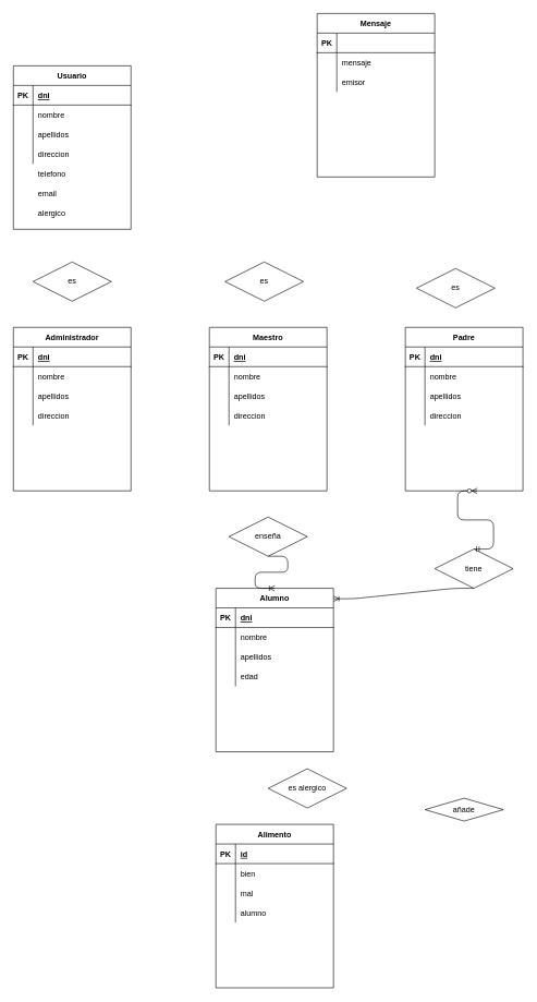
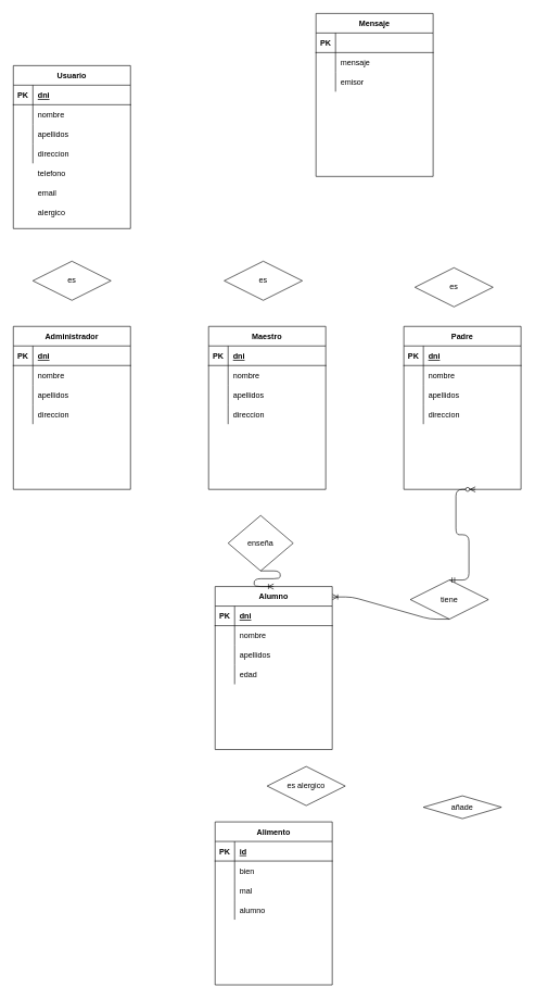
  <mxCell id="0" />
  <mxCell id="1" parent="0" />
  <mxCell id="2" value="Usuario" style="shape=table;startSize=30;container=1;collapsible=1;childLayout=tableLayout;fixedRows=1;rowLines=0;fontStyle=1;align=center;resizeLast=1;" vertex="1" parent="1"><mxGeometry x="20" y="100" width="180" height="250" as="geometry" /></mxCell>
  <mxCell id="3" value="" style="shape=partialRectangle;collapsible=0;dropTarget=0;pointerEvents=0;fillColor=none;top=0;left=0;bottom=1;right=0;points=[[0,0.5],[1,0.5]];portConstraint=eastwest;" vertex="1" parent="2"><mxGeometry y="30" width="180" height="30" as="geometry" /></mxCell>
  <mxCell id="4" value="PK" style="shape=partialRectangle;connectable=0;fillColor=none;top=0;left=0;bottom=0;right=0;fontStyle=1;overflow=hidden;" vertex="1" parent="3"><mxGeometry width="30" height="30" as="geometry" /></mxCell>
  <mxCell id="5" value="dni" style="shape=partialRectangle;connectable=0;fillColor=none;top=0;left=0;bottom=0;right=0;align=left;spacingLeft=6;fontStyle=5;overflow=hidden;" vertex="1" parent="3"><mxGeometry x="30" width="150" height="30" as="geometry" /></mxCell>
  <mxCell id="6" value="" style="shape=partialRectangle;collapsible=0;dropTarget=0;pointerEvents=0;fillColor=none;top=0;left=0;bottom=0;right=0;points=[[0,0.5],[1,0.5]];portConstraint=eastwest;" vertex="1" parent="2"><mxGeometry y="60" width="180" height="30" as="geometry" /></mxCell>
  <mxCell id="7" value="" style="shape=partialRectangle;connectable=0;fillColor=none;top=0;left=0;bottom=0;right=0;editable=1;overflow=hidden;" vertex="1" parent="6"><mxGeometry width="30" height="30" as="geometry" /></mxCell>
  <mxCell id="8" value="nombre" style="shape=partialRectangle;connectable=0;fillColor=none;top=0;left=0;bottom=0;right=0;align=left;spacingLeft=6;overflow=hidden;" vertex="1" parent="6"><mxGeometry x="30" width="150" height="30" as="geometry" /></mxCell>
  <mxCell id="9" value="" style="shape=partialRectangle;collapsible=0;dropTarget=0;pointerEvents=0;fillColor=none;top=0;left=0;bottom=0;right=0;points=[[0,0.5],[1,0.5]];portConstraint=eastwest;" vertex="1" parent="2"><mxGeometry y="90" width="180" height="30" as="geometry" /></mxCell>
  <mxCell id="10" value="" style="shape=partialRectangle;connectable=0;fillColor=none;top=0;left=0;bottom=0;right=0;editable=1;overflow=hidden;" vertex="1" parent="9"><mxGeometry width="30" height="30" as="geometry" /></mxCell>
  <mxCell id="11" value="apellidos" style="shape=partialRectangle;connectable=0;fillColor=none;top=0;left=0;bottom=0;right=0;align=left;spacingLeft=6;overflow=hidden;" vertex="1" parent="9"><mxGeometry x="30" width="150" height="30" as="geometry" /></mxCell>
  <mxCell id="12" value="" style="shape=partialRectangle;collapsible=0;dropTarget=0;pointerEvents=0;fillColor=none;top=0;left=0;bottom=0;right=0;points=[[0,0.5],[1,0.5]];portConstraint=eastwest;" vertex="1" parent="2"><mxGeometry y="120" width="180" height="30" as="geometry" /></mxCell>
  <mxCell id="13" value="" style="shape=partialRectangle;connectable=0;fillColor=none;top=0;left=0;bottom=0;right=0;editable=1;overflow=hidden;" vertex="1" parent="12"><mxGeometry width="30" height="30" as="geometry" /></mxCell>
  <mxCell id="14" value="direccion" style="shape=partialRectangle;connectable=0;fillColor=none;top=0;left=0;bottom=0;right=0;align=left;spacingLeft=6;overflow=hidden;" vertex="1" parent="12"><mxGeometry x="30" width="150" height="30" as="geometry" /></mxCell>
  <mxCell id="15" value="telefono" style="shape=partialRectangle;connectable=0;fillColor=none;top=0;left=0;bottom=0;right=0;align=left;spacingLeft=6;overflow=hidden;" vertex="1" parent="1"><mxGeometry x="50" y="250" width="150" height="30" as="geometry" /></mxCell>
  <mxCell id="16" value="email" style="shape=partialRectangle;connectable=0;fillColor=none;top=0;left=0;bottom=0;right=0;align=left;spacingLeft=6;overflow=hidden;" vertex="1" parent="1"><mxGeometry x="50" y="280" width="150" height="30" as="geometry" /></mxCell>
  <mxCell id="17" value="alergico" style="shape=partialRectangle;connectable=0;fillColor=none;top=0;left=0;bottom=0;right=0;align=left;spacingLeft=6;overflow=hidden;" vertex="1" parent="1"><mxGeometry x="50" y="310" width="150" height="30" as="geometry" /></mxCell>
  <mxCell id="18" value="Alimento" style="shape=table;startSize=30;container=1;collapsible=1;childLayout=tableLayout;fixedRows=1;rowLines=0;fontStyle=1;align=center;resizeLast=1;" vertex="1" parent="1"><mxGeometry x="330" y="1260" width="180" height="250" as="geometry" /></mxCell>
  <mxCell id="19" value="" style="shape=partialRectangle;collapsible=0;dropTarget=0;pointerEvents=0;fillColor=none;top=0;left=0;bottom=1;right=0;points=[[0,0.5],[1,0.5]];portConstraint=eastwest;" vertex="1" parent="18"><mxGeometry y="30" width="180" height="30" as="geometry" /></mxCell>
  <mxCell id="20" value="PK" style="shape=partialRectangle;connectable=0;fillColor=none;top=0;left=0;bottom=0;right=0;fontStyle=1;overflow=hidden;" vertex="1" parent="19"><mxGeometry width="30" height="30" as="geometry" /></mxCell>
  <mxCell id="21" value="id" style="shape=partialRectangle;connectable=0;fillColor=none;top=0;left=0;bottom=0;right=0;align=left;spacingLeft=6;fontStyle=5;overflow=hidden;" vertex="1" parent="19"><mxGeometry x="30" width="150" height="30" as="geometry" /></mxCell>
  <mxCell id="22" value="" style="shape=partialRectangle;collapsible=0;dropTarget=0;pointerEvents=0;fillColor=none;top=0;left=0;bottom=0;right=0;points=[[0,0.5],[1,0.5]];portConstraint=eastwest;" vertex="1" parent="18"><mxGeometry y="60" width="180" height="30" as="geometry" /></mxCell>
  <mxCell id="23" value="" style="shape=partialRectangle;connectable=0;fillColor=none;top=0;left=0;bottom=0;right=0;editable=1;overflow=hidden;" vertex="1" parent="22"><mxGeometry width="30" height="30" as="geometry" /></mxCell>
  <mxCell id="24" value="bien" style="shape=partialRectangle;connectable=0;fillColor=none;top=0;left=0;bottom=0;right=0;align=left;spacingLeft=6;overflow=hidden;" vertex="1" parent="22"><mxGeometry x="30" width="150" height="30" as="geometry" /></mxCell>
  <mxCell id="25" value="" style="shape=partialRectangle;collapsible=0;dropTarget=0;pointerEvents=0;fillColor=none;top=0;left=0;bottom=0;right=0;points=[[0,0.5],[1,0.5]];portConstraint=eastwest;" vertex="1" parent="18"><mxGeometry y="90" width="180" height="30" as="geometry" /></mxCell>
  <mxCell id="26" value="" style="shape=partialRectangle;connectable=0;fillColor=none;top=0;left=0;bottom=0;right=0;editable=1;overflow=hidden;" vertex="1" parent="25"><mxGeometry width="30" height="30" as="geometry" /></mxCell>
  <mxCell id="27" value="mal" style="shape=partialRectangle;connectable=0;fillColor=none;top=0;left=0;bottom=0;right=0;align=left;spacingLeft=6;overflow=hidden;" vertex="1" parent="25"><mxGeometry x="30" width="150" height="30" as="geometry" /></mxCell>
  <mxCell id="28" value="" style="shape=partialRectangle;collapsible=0;dropTarget=0;pointerEvents=0;fillColor=none;top=0;left=0;bottom=0;right=0;points=[[0,0.5],[1,0.5]];portConstraint=eastwest;" vertex="1" parent="18"><mxGeometry y="120" width="180" height="30" as="geometry" /></mxCell>
  <mxCell id="29" value="" style="shape=partialRectangle;connectable=0;fillColor=none;top=0;left=0;bottom=0;right=0;editable=1;overflow=hidden;" vertex="1" parent="28"><mxGeometry width="30" height="30" as="geometry" /></mxCell>
  <mxCell id="30" value="alumno" style="shape=partialRectangle;connectable=0;fillColor=none;top=0;left=0;bottom=0;right=0;align=left;spacingLeft=6;overflow=hidden;" vertex="1" parent="28"><mxGeometry x="30" width="150" height="30" as="geometry" /></mxCell>
  <mxCell id="31" value="Administrador" style="shape=table;startSize=30;container=1;collapsible=1;childLayout=tableLayout;fixedRows=1;rowLines=0;fontStyle=1;align=center;resizeLast=1;" vertex="1" parent="1"><mxGeometry x="20" y="500" width="180" height="250" as="geometry" /></mxCell>
  <mxCell id="32" value="" style="shape=partialRectangle;collapsible=0;dropTarget=0;pointerEvents=0;fillColor=none;top=0;left=0;bottom=1;right=0;points=[[0,0.5],[1,0.5]];portConstraint=eastwest;" vertex="1" parent="31"><mxGeometry y="30" width="180" height="30" as="geometry" /></mxCell>
  <mxCell id="33" value="PK" style="shape=partialRectangle;connectable=0;fillColor=none;top=0;left=0;bottom=0;right=0;fontStyle=1;overflow=hidden;" vertex="1" parent="32"><mxGeometry width="30" height="30" as="geometry" /></mxCell>
  <mxCell id="34" value="dni" style="shape=partialRectangle;connectable=0;fillColor=none;top=0;left=0;bottom=0;right=0;align=left;spacingLeft=6;fontStyle=5;overflow=hidden;" vertex="1" parent="32"><mxGeometry x="30" width="150" height="30" as="geometry" /></mxCell>
  <mxCell id="35" value="" style="shape=partialRectangle;collapsible=0;dropTarget=0;pointerEvents=0;fillColor=none;top=0;left=0;bottom=0;right=0;points=[[0,0.5],[1,0.5]];portConstraint=eastwest;" vertex="1" parent="31"><mxGeometry y="60" width="180" height="30" as="geometry" /></mxCell>
  <mxCell id="36" value="" style="shape=partialRectangle;connectable=0;fillColor=none;top=0;left=0;bottom=0;right=0;editable=1;overflow=hidden;" vertex="1" parent="35"><mxGeometry width="30" height="30" as="geometry" /></mxCell>
  <mxCell id="37" value="nombre" style="shape=partialRectangle;connectable=0;fillColor=none;top=0;left=0;bottom=0;right=0;align=left;spacingLeft=6;overflow=hidden;" vertex="1" parent="35"><mxGeometry x="30" width="150" height="30" as="geometry" /></mxCell>
  <mxCell id="38" value="" style="shape=partialRectangle;collapsible=0;dropTarget=0;pointerEvents=0;fillColor=none;top=0;left=0;bottom=0;right=0;points=[[0,0.5],[1,0.5]];portConstraint=eastwest;" vertex="1" parent="31"><mxGeometry y="90" width="180" height="30" as="geometry" /></mxCell>
  <mxCell id="39" value="" style="shape=partialRectangle;connectable=0;fillColor=none;top=0;left=0;bottom=0;right=0;editable=1;overflow=hidden;" vertex="1" parent="38"><mxGeometry width="30" height="30" as="geometry" /></mxCell>
  <mxCell id="40" value="apellidos" style="shape=partialRectangle;connectable=0;fillColor=none;top=0;left=0;bottom=0;right=0;align=left;spacingLeft=6;overflow=hidden;" vertex="1" parent="38"><mxGeometry x="30" width="150" height="30" as="geometry" /></mxCell>
  <mxCell id="41" value="" style="shape=partialRectangle;collapsible=0;dropTarget=0;pointerEvents=0;fillColor=none;top=0;left=0;bottom=0;right=0;points=[[0,0.5],[1,0.5]];portConstraint=eastwest;" vertex="1" parent="31"><mxGeometry y="120" width="180" height="30" as="geometry" /></mxCell>
  <mxCell id="42" value="" style="shape=partialRectangle;connectable=0;fillColor=none;top=0;left=0;bottom=0;right=0;editable=1;overflow=hidden;" vertex="1" parent="41"><mxGeometry width="30" height="30" as="geometry" /></mxCell>
  <mxCell id="43" value="direccion" style="shape=partialRectangle;connectable=0;fillColor=none;top=0;left=0;bottom=0;right=0;align=left;spacingLeft=6;overflow=hidden;" vertex="1" parent="41"><mxGeometry x="30" width="150" height="30" as="geometry" /></mxCell>
  <mxCell id="44" value="Maestro" style="shape=table;startSize=30;container=1;collapsible=1;childLayout=tableLayout;fixedRows=1;rowLines=0;fontStyle=1;align=center;resizeLast=1;" vertex="1" parent="1"><mxGeometry x="320" y="500" width="180" height="250" as="geometry" /></mxCell>
  <mxCell id="45" value="" style="shape=partialRectangle;collapsible=0;dropTarget=0;pointerEvents=0;fillColor=none;top=0;left=0;bottom=1;right=0;points=[[0,0.5],[1,0.5]];portConstraint=eastwest;" vertex="1" parent="44"><mxGeometry y="30" width="180" height="30" as="geometry" /></mxCell>
  <mxCell id="46" value="PK" style="shape=partialRectangle;connectable=0;fillColor=none;top=0;left=0;bottom=0;right=0;fontStyle=1;overflow=hidden;" vertex="1" parent="45"><mxGeometry width="30" height="30" as="geometry" /></mxCell>
  <mxCell id="47" value="dni" style="shape=partialRectangle;connectable=0;fillColor=none;top=0;left=0;bottom=0;right=0;align=left;spacingLeft=6;fontStyle=5;overflow=hidden;" vertex="1" parent="45"><mxGeometry x="30" width="150" height="30" as="geometry" /></mxCell>
  <mxCell id="48" value="" style="shape=partialRectangle;collapsible=0;dropTarget=0;pointerEvents=0;fillColor=none;top=0;left=0;bottom=0;right=0;points=[[0,0.5],[1,0.5]];portConstraint=eastwest;" vertex="1" parent="44"><mxGeometry y="60" width="180" height="30" as="geometry" /></mxCell>
  <mxCell id="49" value="" style="shape=partialRectangle;connectable=0;fillColor=none;top=0;left=0;bottom=0;right=0;editable=1;overflow=hidden;" vertex="1" parent="48"><mxGeometry width="30" height="30" as="geometry" /></mxCell>
  <mxCell id="50" value="nombre" style="shape=partialRectangle;connectable=0;fillColor=none;top=0;left=0;bottom=0;right=0;align=left;spacingLeft=6;overflow=hidden;" vertex="1" parent="48"><mxGeometry x="30" width="150" height="30" as="geometry" /></mxCell>
  <mxCell id="51" value="" style="shape=partialRectangle;collapsible=0;dropTarget=0;pointerEvents=0;fillColor=none;top=0;left=0;bottom=0;right=0;points=[[0,0.5],[1,0.5]];portConstraint=eastwest;" vertex="1" parent="44"><mxGeometry y="90" width="180" height="30" as="geometry" /></mxCell>
  <mxCell id="52" value="" style="shape=partialRectangle;connectable=0;fillColor=none;top=0;left=0;bottom=0;right=0;editable=1;overflow=hidden;" vertex="1" parent="51"><mxGeometry width="30" height="30" as="geometry" /></mxCell>
  <mxCell id="53" value="apellidos" style="shape=partialRectangle;connectable=0;fillColor=none;top=0;left=0;bottom=0;right=0;align=left;spacingLeft=6;overflow=hidden;" vertex="1" parent="51"><mxGeometry x="30" width="150" height="30" as="geometry" /></mxCell>
  <mxCell id="54" value="" style="shape=partialRectangle;collapsible=0;dropTarget=0;pointerEvents=0;fillColor=none;top=0;left=0;bottom=0;right=0;points=[[0,0.5],[1,0.5]];portConstraint=eastwest;" vertex="1" parent="44"><mxGeometry y="120" width="180" height="30" as="geometry" /></mxCell>
  <mxCell id="55" value="" style="shape=partialRectangle;connectable=0;fillColor=none;top=0;left=0;bottom=0;right=0;editable=1;overflow=hidden;" vertex="1" parent="54"><mxGeometry width="30" height="30" as="geometry" /></mxCell>
  <mxCell id="56" value="direccion" style="shape=partialRectangle;connectable=0;fillColor=none;top=0;left=0;bottom=0;right=0;align=left;spacingLeft=6;overflow=hidden;" vertex="1" parent="54"><mxGeometry x="30" width="150" height="30" as="geometry" /></mxCell>
  <mxCell id="57" value="Padre" style="shape=table;startSize=30;container=1;collapsible=1;childLayout=tableLayout;fixedRows=1;rowLines=0;fontStyle=1;align=center;resizeLast=1;" vertex="1" parent="1"><mxGeometry x="620" y="500" width="180" height="250" as="geometry" /></mxCell>
  <mxCell id="58" value="" style="shape=partialRectangle;collapsible=0;dropTarget=0;pointerEvents=0;fillColor=none;top=0;left=0;bottom=1;right=0;points=[[0,0.5],[1,0.5]];portConstraint=eastwest;" vertex="1" parent="57"><mxGeometry y="30" width="180" height="30" as="geometry" /></mxCell>
  <mxCell id="59" value="PK" style="shape=partialRectangle;connectable=0;fillColor=none;top=0;left=0;bottom=0;right=0;fontStyle=1;overflow=hidden;" vertex="1" parent="58"><mxGeometry width="30" height="30" as="geometry" /></mxCell>
  <mxCell id="60" value="dni" style="shape=partialRectangle;connectable=0;fillColor=none;top=0;left=0;bottom=0;right=0;align=left;spacingLeft=6;fontStyle=5;overflow=hidden;" vertex="1" parent="58"><mxGeometry x="30" width="150" height="30" as="geometry" /></mxCell>
  <mxCell id="61" value="" style="shape=partialRectangle;collapsible=0;dropTarget=0;pointerEvents=0;fillColor=none;top=0;left=0;bottom=0;right=0;points=[[0,0.5],[1,0.5]];portConstraint=eastwest;" vertex="1" parent="57"><mxGeometry y="60" width="180" height="30" as="geometry" /></mxCell>
  <mxCell id="62" value="" style="shape=partialRectangle;connectable=0;fillColor=none;top=0;left=0;bottom=0;right=0;editable=1;overflow=hidden;" vertex="1" parent="61"><mxGeometry width="30" height="30" as="geometry" /></mxCell>
  <mxCell id="63" value="nombre" style="shape=partialRectangle;connectable=0;fillColor=none;top=0;left=0;bottom=0;right=0;align=left;spacingLeft=6;overflow=hidden;" vertex="1" parent="61"><mxGeometry x="30" width="150" height="30" as="geometry" /></mxCell>
  <mxCell id="64" value="" style="shape=partialRectangle;collapsible=0;dropTarget=0;pointerEvents=0;fillColor=none;top=0;left=0;bottom=0;right=0;points=[[0,0.5],[1,0.5]];portConstraint=eastwest;" vertex="1" parent="57"><mxGeometry y="90" width="180" height="30" as="geometry" /></mxCell>
  <mxCell id="65" value="" style="shape=partialRectangle;connectable=0;fillColor=none;top=0;left=0;bottom=0;right=0;editable=1;overflow=hidden;" vertex="1" parent="64"><mxGeometry width="30" height="30" as="geometry" /></mxCell>
  <mxCell id="66" value="apellidos" style="shape=partialRectangle;connectable=0;fillColor=none;top=0;left=0;bottom=0;right=0;align=left;spacingLeft=6;overflow=hidden;" vertex="1" parent="64"><mxGeometry x="30" width="150" height="30" as="geometry" /></mxCell>
  <mxCell id="67" value="" style="shape=partialRectangle;collapsible=0;dropTarget=0;pointerEvents=0;fillColor=none;top=0;left=0;bottom=0;right=0;points=[[0,0.5],[1,0.5]];portConstraint=eastwest;" vertex="1" parent="57"><mxGeometry y="120" width="180" height="30" as="geometry" /></mxCell>
  <mxCell id="68" value="" style="shape=partialRectangle;connectable=0;fillColor=none;top=0;left=0;bottom=0;right=0;editable=1;overflow=hidden;" vertex="1" parent="67"><mxGeometry width="30" height="30" as="geometry" /></mxCell>
  <mxCell id="69" value="direccion" style="shape=partialRectangle;connectable=0;fillColor=none;top=0;left=0;bottom=0;right=0;align=left;spacingLeft=6;overflow=hidden;" vertex="1" parent="67"><mxGeometry x="30" width="150" height="30" as="geometry" /></mxCell>
  <mxCell id="70" value="Alumno" style="shape=table;startSize=30;container=1;collapsible=1;childLayout=tableLayout;fixedRows=1;rowLines=0;fontStyle=1;align=center;resizeLast=1;" vertex="1" parent="1"><mxGeometry x="330" y="899" width="180" height="250" as="geometry" /></mxCell>
  <mxCell id="71" value="" style="shape=partialRectangle;collapsible=0;dropTarget=0;pointerEvents=0;fillColor=none;top=0;left=0;bottom=1;right=0;points=[[0,0.5],[1,0.5]];portConstraint=eastwest;" vertex="1" parent="70"><mxGeometry y="30" width="180" height="30" as="geometry" /></mxCell>
  <mxCell id="72" value="PK" style="shape=partialRectangle;connectable=0;fillColor=none;top=0;left=0;bottom=0;right=0;fontStyle=1;overflow=hidden;" vertex="1" parent="71"><mxGeometry width="30" height="30" as="geometry" /></mxCell>
  <mxCell id="73" value="dni" style="shape=partialRectangle;connectable=0;fillColor=none;top=0;left=0;bottom=0;right=0;align=left;spacingLeft=6;fontStyle=5;overflow=hidden;" vertex="1" parent="71"><mxGeometry x="30" width="150" height="30" as="geometry" /></mxCell>
  <mxCell id="74" value="" style="shape=partialRectangle;collapsible=0;dropTarget=0;pointerEvents=0;fillColor=none;top=0;left=0;bottom=0;right=0;points=[[0,0.5],[1,0.5]];portConstraint=eastwest;" vertex="1" parent="70"><mxGeometry y="60" width="180" height="30" as="geometry" /></mxCell>
  <mxCell id="75" value="" style="shape=partialRectangle;connectable=0;fillColor=none;top=0;left=0;bottom=0;right=0;editable=1;overflow=hidden;" vertex="1" parent="74"><mxGeometry width="30" height="30" as="geometry" /></mxCell>
  <mxCell id="76" value="nombre" style="shape=partialRectangle;connectable=0;fillColor=none;top=0;left=0;bottom=0;right=0;align=left;spacingLeft=6;overflow=hidden;" vertex="1" parent="74"><mxGeometry x="30" width="150" height="30" as="geometry" /></mxCell>
  <mxCell id="77" value="" style="shape=partialRectangle;collapsible=0;dropTarget=0;pointerEvents=0;fillColor=none;top=0;left=0;bottom=0;right=0;points=[[0,0.5],[1,0.5]];portConstraint=eastwest;" vertex="1" parent="70"><mxGeometry y="90" width="180" height="30" as="geometry" /></mxCell>
  <mxCell id="78" value="" style="shape=partialRectangle;connectable=0;fillColor=none;top=0;left=0;bottom=0;right=0;editable=1;overflow=hidden;" vertex="1" parent="77"><mxGeometry width="30" height="30" as="geometry" /></mxCell>
  <mxCell id="79" value="apellidos" style="shape=partialRectangle;connectable=0;fillColor=none;top=0;left=0;bottom=0;right=0;align=left;spacingLeft=6;overflow=hidden;" vertex="1" parent="77"><mxGeometry x="30" width="150" height="30" as="geometry" /></mxCell>
  <mxCell id="80" value="" style="shape=partialRectangle;collapsible=0;dropTarget=0;pointerEvents=0;fillColor=none;top=0;left=0;bottom=0;right=0;points=[[0,0.5],[1,0.5]];portConstraint=eastwest;" vertex="1" parent="70"><mxGeometry y="120" width="180" height="30" as="geometry" /></mxCell>
  <mxCell id="81" value="" style="shape=partialRectangle;connectable=0;fillColor=none;top=0;left=0;bottom=0;right=0;editable=1;overflow=hidden;" vertex="1" parent="80"><mxGeometry width="30" height="30" as="geometry" /></mxCell>
  <mxCell id="82" value="edad" style="shape=partialRectangle;connectable=0;fillColor=none;top=0;left=0;bottom=0;right=0;align=left;spacingLeft=6;overflow=hidden;" vertex="1" parent="80"><mxGeometry x="30" width="150" height="30" as="geometry" /></mxCell>
  <mxCell id="83" value="Mensaje" style="shape=table;startSize=30;container=1;collapsible=1;childLayout=tableLayout;fixedRows=1;rowLines=0;fontStyle=1;align=center;resizeLast=1;" vertex="1" parent="1"><mxGeometry x="485" y="20" width="180" height="250" as="geometry" /></mxCell>
  <mxCell id="84" value="" style="shape=partialRectangle;collapsible=0;dropTarget=0;pointerEvents=0;fillColor=none;top=0;left=0;bottom=1;right=0;points=[[0,0.5],[1,0.5]];portConstraint=eastwest;" vertex="1" parent="83"><mxGeometry y="30" width="180" height="30" as="geometry" /></mxCell>
  <mxCell id="85" value="PK" style="shape=partialRectangle;connectable=0;fillColor=none;top=0;left=0;bottom=0;right=0;fontStyle=1;overflow=hidden;" vertex="1" parent="84"><mxGeometry width="30" height="30" as="geometry" /></mxCell>
  <mxCell id="86" value="" style="shape=partialRectangle;connectable=0;fillColor=none;top=0;left=0;bottom=0;right=0;align=left;spacingLeft=6;fontStyle=5;overflow=hidden;" vertex="1" parent="84"><mxGeometry x="30" width="150" height="30" as="geometry" /></mxCell>
  <mxCell id="87" value="" style="shape=partialRectangle;collapsible=0;dropTarget=0;pointerEvents=0;fillColor=none;top=0;left=0;bottom=0;right=0;points=[[0,0.5],[1,0.5]];portConstraint=eastwest;" vertex="1" parent="83"><mxGeometry y="60" width="180" height="30" as="geometry" /></mxCell>
  <mxCell id="88" value="" style="shape=partialRectangle;connectable=0;fillColor=none;top=0;left=0;bottom=0;right=0;editable=1;overflow=hidden;" vertex="1" parent="87"><mxGeometry width="30" height="30" as="geometry" /></mxCell>
  <mxCell id="89" value="mensaje" style="shape=partialRectangle;connectable=0;fillColor=none;top=0;left=0;bottom=0;right=0;align=left;spacingLeft=6;overflow=hidden;" vertex="1" parent="87"><mxGeometry x="30" width="150" height="30" as="geometry" /></mxCell>
  <mxCell id="90" value="" style="shape=partialRectangle;collapsible=0;dropTarget=0;pointerEvents=0;fillColor=none;top=0;left=0;bottom=0;right=0;points=[[0,0.5],[1,0.5]];portConstraint=eastwest;" vertex="1" parent="83"><mxGeometry y="90" width="180" height="30" as="geometry" /></mxCell>
  <mxCell id="91" value="" style="shape=partialRectangle;connectable=0;fillColor=none;top=0;left=0;bottom=0;right=0;editable=1;overflow=hidden;" vertex="1" parent="90"><mxGeometry width="30" height="30" as="geometry" /></mxCell>
  <mxCell id="92" value="emisor" style="shape=partialRectangle;connectable=0;fillColor=none;top=0;left=0;bottom=0;right=0;align=left;spacingLeft=6;overflow=hidden;" vertex="1" parent="90"><mxGeometry x="30" width="150" height="30" as="geometry" /></mxCell>
  <mxCell id="93" value="" style="shape=partialRectangle;collapsible=0;dropTarget=0;pointerEvents=0;fillColor=none;top=0;left=0;bottom=0;right=0;points=[[0,0.5],[1,0.5]];portConstraint=eastwest;" vertex="1" parent="83"><mxGeometry y="120" width="180" height="30" as="geometry" /></mxCell>
  <mxCell id="94" value="" style="shape=partialRectangle;connectable=0;fillColor=none;top=0;left=0;bottom=0;right=0;editable=1;overflow=hidden;" vertex="1" parent="93"><mxGeometry width="30" height="30" as="geometry" /></mxCell>
  <mxCell id="95" value="es" style="shape=rhombus;perimeter=rhombusPerimeter;whiteSpace=wrap;html=1;align=center;" vertex="1" parent="1"><mxGeometry x="50" y="400" width="120" height="60" as="geometry" /></mxCell>
  <mxCell id="96" value="es" style="shape=rhombus;perimeter=rhombusPerimeter;whiteSpace=wrap;html=1;align=center;" vertex="1" parent="1"><mxGeometry x="344" y="400" width="120" height="60" as="geometry" /></mxCell>
  <mxCell id="97" value="es" style="shape=rhombus;perimeter=rhombusPerimeter;whiteSpace=wrap;html=1;align=center;" vertex="1" parent="1"><mxGeometry x="637" y="410" width="120" height="60" as="geometry" /></mxCell>
- <mxCell id="98" value="enseña" style="shape=rhombus;perimeter=rhombusPerimeter;whiteSpace=wrap;html=1;align=center;" vertex="1" parent="1"><mxGeometry x="350" y="790" width="120" height="60" as="geometry" /></mxCell>
- <mxCell id="99" value="tiene" style="shape=rhombus;perimeter=rhombusPerimeter;whiteSpace=wrap;html=1;align=center;" vertex="1" parent="1"><mxGeometry x="665" y="839" width="120" height="60" as="geometry" /></mxCell>
+ <mxCell id="98" value="enseña" style="shape=rhombus;perimeter=rhombusPerimeter;whiteSpace=wrap;html=1;align=center;" vertex="1" parent="1"><mxGeometry x="350" y="790" width="100" height="85" as="geometry" /></mxCell>
+ <mxCell id="99" value="tiene" style="shape=rhombus;perimeter=rhombusPerimeter;whiteSpace=wrap;html=1;align=center;" vertex="1" parent="1"><mxGeometry x="630" y="889" width="120" height="60" as="geometry" /></mxCell>
  <mxCell id="100" value="es alergico" style="shape=rhombus;perimeter=rhombusPerimeter;whiteSpace=wrap;html=1;align=center;" vertex="1" parent="1"><mxGeometry x="410" y="1175" width="120" height="60" as="geometry" /></mxCell>
  <mxCell id="101" value="añade" style="shape=rhombus;perimeter=rhombusPerimeter;whiteSpace=wrap;html=1;align=center;" vertex="1" parent="1"><mxGeometry x="650" y="1220" width="120" height="35" as="geometry" /></mxCell>
  <mxCell id="102" value="" style="edgeStyle=entityRelationEdgeStyle;fontSize=12;html=1;endArrow=ERoneToMany;exitX=0.5;exitY=1;exitDx=0;exitDy=0;entryX=1.002;entryY=0.064;entryDx=0;entryDy=0;entryPerimeter=0;" edge="1" parent="1" source="99" target="70"><mxGeometry width="100" height="100" relative="1" as="geometry"><mxPoint x="610" y="1050" as="sourcePoint" /><mxPoint x="710" y="950" as="targetPoint" /></mxGeometry></mxCell>
  <mxCell id="103" value="" style="edgeStyle=entityRelationEdgeStyle;fontSize=12;html=1;endArrow=ERzeroToMany;startArrow=ERmandOne;exitX=0.5;exitY=0;exitDx=0;exitDy=0;" edge="1" parent="1" source="99"><mxGeometry width="100" height="100" relative="1" as="geometry"><mxPoint x="810" y="880" as="sourcePoint" /><mxPoint x="730" y="750" as="targetPoint" /></mxGeometry></mxCell>
  <mxCell id="104" value="" style="edgeStyle=entityRelationEdgeStyle;fontSize=12;html=1;endArrow=ERoneToMany;exitX=0.5;exitY=1;exitDx=0;exitDy=0;entryX=0.5;entryY=0;entryDx=0;entryDy=0;" edge="1" parent="1" source="98" target="70"><mxGeometry width="100" height="100" relative="1" as="geometry"><mxPoint x="240" y="900" as="sourcePoint" /><mxPoint x="340" y="800" as="targetPoint" /></mxGeometry></mxCell>
